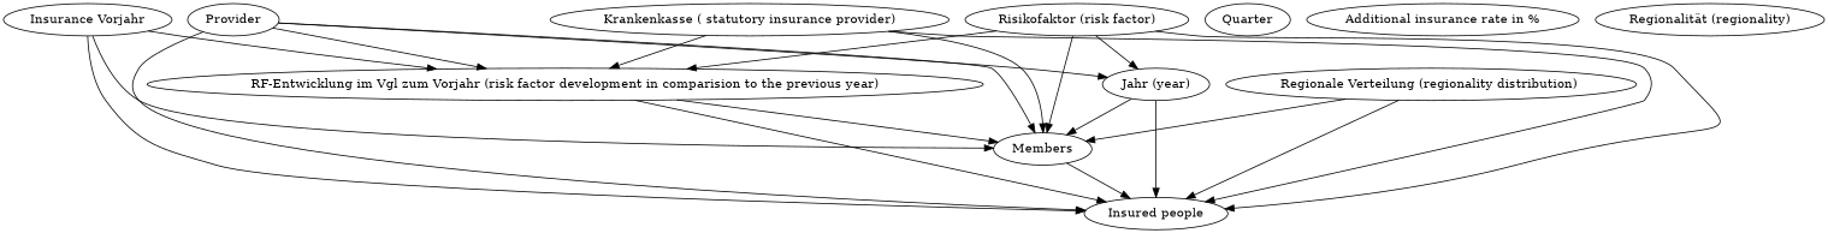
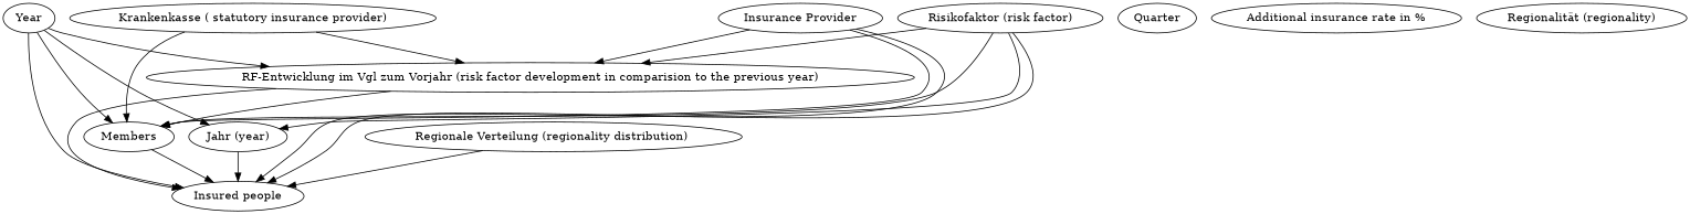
  strict digraph {
    edge [origin=learned]
-   Year [label=Provider]
+   Year
    Members
    "Insured people"
    "RF-Entwicklung im Vgl zum Vorjahr (risk factor development in comparision to the previous year)"
    "Jahr (year)"
-   "Insurance Provider" [label="Insurance Vorjahr"]
+   "Insurance Provider"
    Quarter
    n8 [label="Additional insurance rate in %"]
    "Krankenkasse ( statutory insurance provider)"
    "Risikofaktor (risk factor)"
    "Regionalität (regionality)"
    "Regionale Verteilung (regionality distribution) "
    Year -> Members [weight=28.97823057374368]
    Year -> "Insured people" [weight=30.514126105717096]
    Year -> "RF-Entwicklung im Vgl zum Vorjahr (risk factor development in comparision to the previous year)" [weight=-0.15210160819720567]
    Year -> "Jahr (year)" [weight=-14.503416370326468]
    Members -> "Insured people" [weight=1.2111412519152895]
    "RF-Entwicklung im Vgl zum Vorjahr (risk factor development in comparision to the previous year)" -> Members [weight=26.10980812524944]
    "RF-Entwicklung im Vgl zum Vorjahr (risk factor development in comparision to the previous year)" -> "Insured people" [weight=-20.802557678049265]
-   "Jahr (year)" -> Members [weight=28.97806381629977]
    "Jahr (year)" -> "Insured people" [weight=30.51430082253307]
    "Insurance Provider" -> Members [weight=4.649137963044757]
    "Insurance Provider" -> "Insured people" [weight=-5.085944200422888]
    "Insurance Provider" -> "RF-Entwicklung im Vgl zum Vorjahr (risk factor development in comparision to the previous year)" [weight=-3.9986099628784086]
    "Krankenkasse ( statutory insurance provider)" -> Members [weight=4.649022359957828]
-   "Krankenkasse ( statutory insurance provider)" -> "Insured people" [weight=-5.085879156322784]
    "Krankenkasse ( statutory insurance provider)" -> "RF-Entwicklung im Vgl zum Vorjahr (risk factor development in comparision to the previous year)" [weight=-3.8569736300407587]
    "Risikofaktor (risk factor)" -> Members [weight=29.17438314217638]
    "Risikofaktor (risk factor)" -> "Insured people" [weight=-15.132824816519427]
    "Risikofaktor (risk factor)" -> "RF-Entwicklung im Vgl zum Vorjahr (risk factor development in comparision to the previous year)" [weight=3.1794161425246625]
    "Risikofaktor (risk factor)" -> "Jahr (year)" [weight=0.5669562588917624]
-   "Regionale Verteilung (regionality distribution) " -> Members [weight=-1.4299023479340969]
    "Regionale Verteilung (regionality distribution) " -> "Insured people" [weight=2.1376118491956655]
  }
